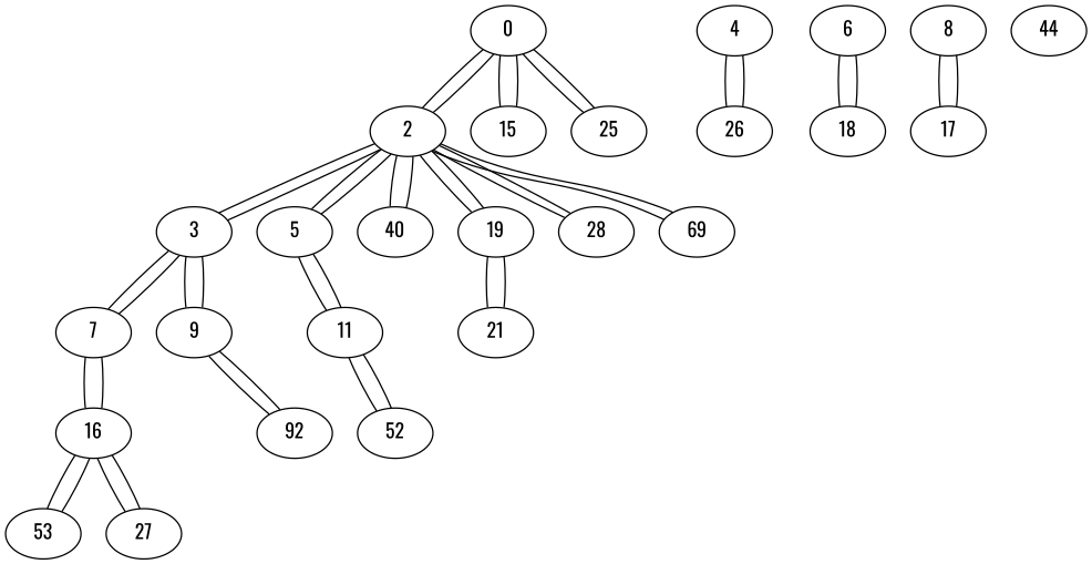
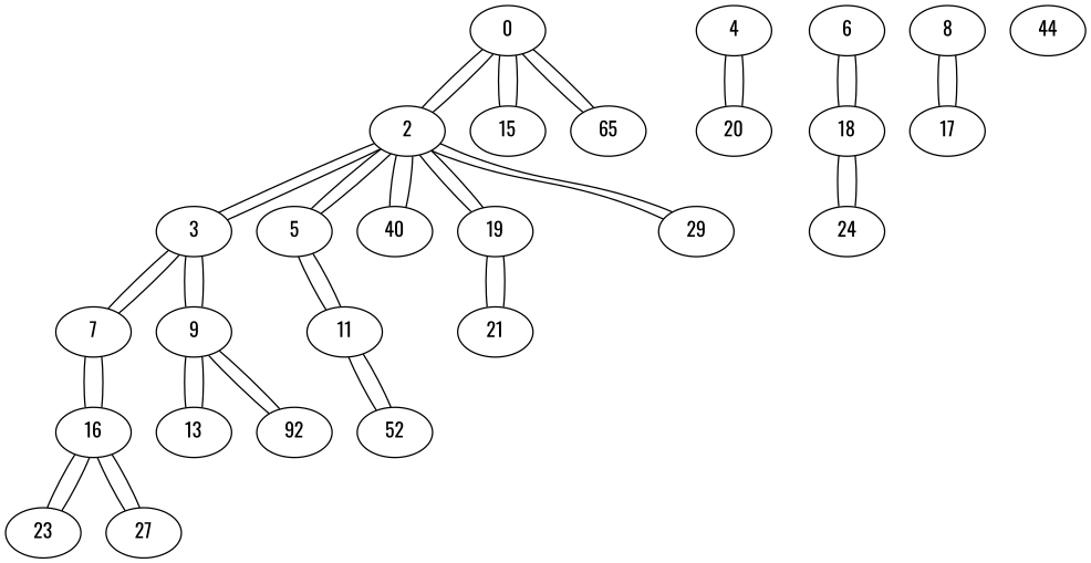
  graph {
    fontname=Oswald
    node [fontname=Oswald]
    edge [fontname=Oswald]
    n1 [label=0]
    n2 [label=2]
    n3 [label=15]
-   n4 [label=25]
+   n4 [label=65]
    n5 [label=3]
    n6 [label=5]
    n7 [label=40]
    n8 [label=19]
-   n9 [label=28]
-   n10 [label=69]
+   n10 [label=29]
    n11 [label=7]
    n12 [label=9]
    n13 [label=11]
    n14 [label=21]
    n15 [label=16]
+   n16 [label=13]
    n17 [label=92]
    n18 [label=52]
-   n19 [label=53]
+   n19 [label=23]
    n20 [label=27]
    n21 [label=4]
-   n22 [label=26]
+   n22 [label=20]
    n23 [label=6]
    n24 [label=18]
+   n25 [label=24]
    n26 [label=8]
    n27 [label=17]
    n28 [label=44]
    n1 -- n2
    n1 -- n3
    n1 -- n4
    n2 -- n1
    n2 -- n5
    n2 -- n6
    n2 -- n7
    n2 -- n8
-   n2 -- n9
    n2 -- n10
    n3 -- n1
    n4 -- n1
    n5 -- n2
    n5 -- n11
    n5 -- n12
    n6 -- n2
    n6 -- n13
    n7 -- n2
    n8 -- n2
    n8 -- n14
-   n9 -- n2
    n10 -- n2
    n11 -- n5
    n11 -- n15
    n12 -- n5
+   n12 -- n16
    n12 -- n17
    n13 -- n6
    n13 -- n18
    n14 -- n8
    n15 -- n11
    n15 -- n19
    n15 -- n20
+   n16 -- n12
    n17 -- n12
    n18 -- n13
    n19 -- n15
    n20 -- n15
    n21 -- n22
    n22 -- n21
    n23 -- n24
    n24 -- n23
+   n24 -- n25
+   n25 -- n24
    n26 -- n27
    n27 -- n26
  }
